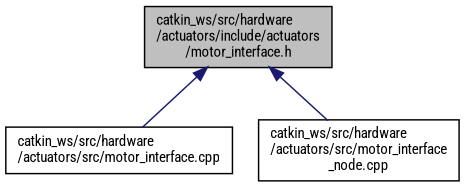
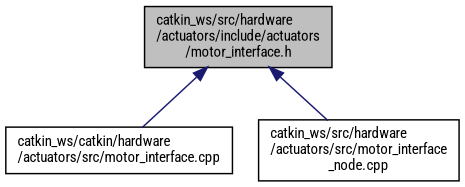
  digraph {
    fontname="Roboto Condensed"
    node [color=black fillcolor=white fontname="Roboto Condensed" fontsize=10 shape=record style=filled]
    edge [color=midnightblue dir=back fontname="Roboto Condensed" fontsize=10 labelfontname=Helvetica labelfontsize=10 style=solid]
    n1 [fillcolor=grey75 fontcolor=black height=0.2 label="catkin_ws/src/hardware\l/actuators/include/actuators\l/motor_interface.h" width=0.4]
-   n2 [height=0.2 label="catkin_ws/src/hardware\l/actuators/src/motor_interface.cpp" width=0.4]
+   n2 [height=0.2 label="catkin_ws/catkin/hardware\l/actuators/src/motor_interface.cpp" width=0.4]
    n3 [height=0.2 label="catkin_ws/src/hardware\l/actuators/src/motor_interface\l_node.cpp" width=0.4]
    n1 -> n2
    n1 -> n3
  }
